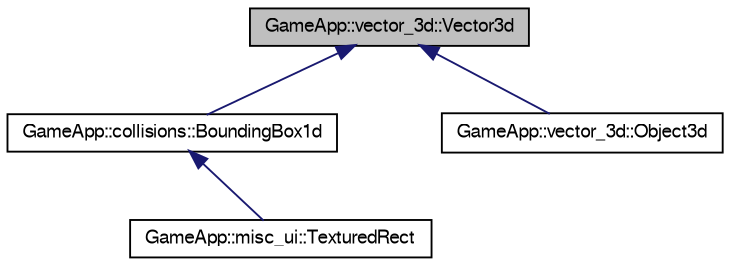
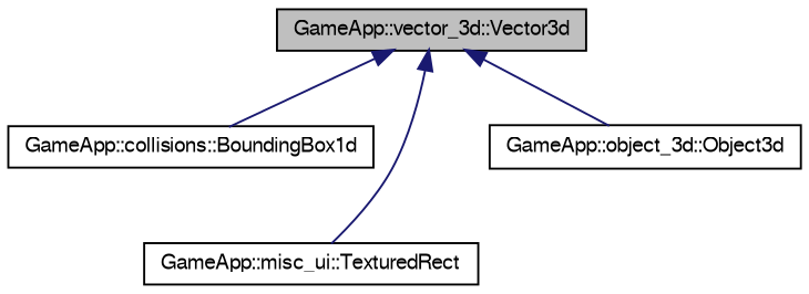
  digraph {
    rankdir=TB
    node [color=black fontname=FreeSans fontsize=10 shape=record]
    edge [color=midnightblue dir=back fontname=FreeSans fontsize=10 labelfontname=FreeSans labelfontsize=10 style=solid]
    n1 [fillcolor=grey75 fontcolor=black height=0.2 label="GameApp::vector_3d::Vector3d" style=filled width=0.4]
    n2 [height=0.2 label="GameApp::collisions::BoundingBox1d" width=0.4]
    n3 [height=0.2 label="GameApp::misc_ui::TexturedRect" width=0.4]
-   n4 [height=0.2 label="GameApp::vector_3d::Object3d" width=0.4]
+   n4 [height=0.2 label="GameApp::object_3d::Object3d" width=0.4]
    n1 -> n2
-   n2 -> n3
+   n1 -> n3
    n1 -> n4
  }
